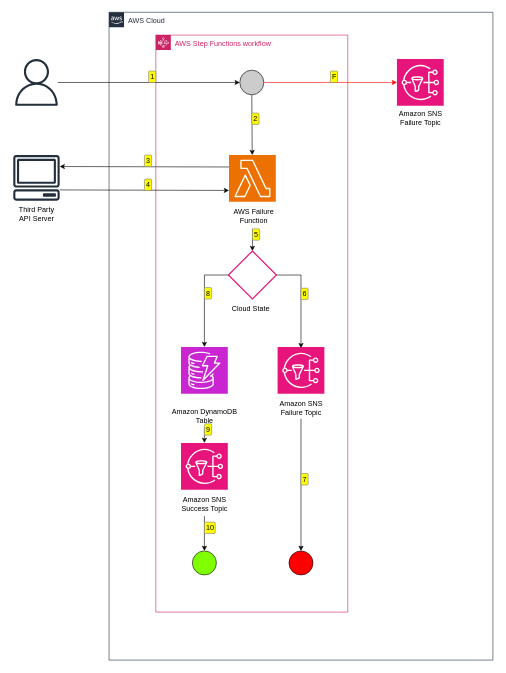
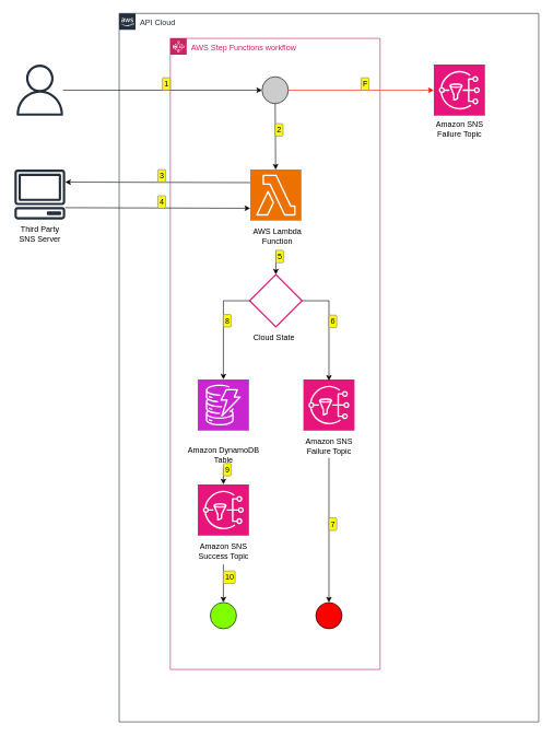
  <mxCell id="0" />
  <mxCell id="1" parent="0" />
  <mxCell id="2" style="edgeStyle=none;html=1;enumerate=1;enumerateValue=3;" edge="1" parent="1"><mxGeometry relative="1" as="geometry"><mxPoint x="381" y="277.892" as="sourcePoint" /><mxPoint x="98.665" y="277.107" as="targetPoint" /></mxGeometry></mxCell>
  <mxCell id="3" style="edgeStyle=none;html=1;exitX=0.482;exitY=1.019;exitDx=0;exitDy=0;exitPerimeter=0;entryX=0.5;entryY=0;entryDx=0;entryDy=0;enumerate=1;enumerateValue=5;" edge="1" parent="1" source="25" target="5"><mxGeometry relative="1" as="geometry" /></mxCell>
  <mxCell id="4" value="" style="sketch=0;points=[[0,0,0],[0.25,0,0],[0.5,0,0],[0.75,0,0],[1,0,0],[0,1,0],[0.25,1,0],[0.5,1,0],[0.75,1,0],[1,1,0],[0,0.25,0],[0,0.5,0],[0,0.75,0],[1,0.25,0],[1,0.5,0],[1,0.75,0]];outlineConnect=0;fontColor=#232F3E;fillColor=#ED7100;strokeColor=#ffffff;dashed=0;verticalLabelPosition=bottom;verticalAlign=top;align=center;html=1;fontSize=12;fontStyle=0;aspect=fixed;shape=mxgraph.aws4.resourceIcon;resIcon=mxgraph.aws4.lambda;" parent="1" vertex="1"><mxGeometry x="381" y="258" width="78" height="78" as="geometry" /></mxCell>
  <mxCell id="5" value="" style="rhombus;strokeWidth=2;strokeColor=#E7157B;fillColor=none;" vertex="1" parent="1"><mxGeometry x="380" y="418" width="80" height="80" as="geometry" /></mxCell>
  <mxCell id="6" value="" style="sketch=0;points=[[0,0,0],[0.25,0,0],[0.5,0,0],[0.75,0,0],[1,0,0],[0,1,0],[0.25,1,0],[0.5,1,0],[0.75,1,0],[1,1,0],[0,0.25,0],[0,0.5,0],[0,0.75,0],[1,0.25,0],[1,0.5,0],[1,0.75,0]];outlineConnect=0;fontColor=#232F3E;fillColor=#C925D1;strokeColor=#ffffff;dashed=0;verticalLabelPosition=bottom;verticalAlign=top;align=center;html=1;fontSize=12;fontStyle=0;aspect=fixed;shape=mxgraph.aws4.resourceIcon;resIcon=mxgraph.aws4.dynamodb;" vertex="1" parent="1"><mxGeometry x="301" y="578" width="78" height="78" as="geometry" /></mxCell>
  <mxCell id="7" value="" style="sketch=0;outlineConnect=0;fontColor=#232F3E;gradientColor=none;fillColor=#232F3D;strokeColor=none;dashed=0;verticalLabelPosition=bottom;verticalAlign=top;align=center;html=1;fontSize=12;fontStyle=0;aspect=fixed;pointerEvents=1;shape=mxgraph.aws4.user;" vertex="1" parent="1"><mxGeometry x="21" y="98" width="78" height="78" as="geometry" /></mxCell>
  <mxCell id="8" value="" style="sketch=0;outlineConnect=0;fontColor=#232F3E;gradientColor=none;fillColor=#232F3D;strokeColor=none;dashed=0;verticalLabelPosition=bottom;verticalAlign=top;align=center;html=1;fontSize=12;fontStyle=0;aspect=fixed;pointerEvents=1;shape=mxgraph.aws4.client;" vertex="1" parent="1"><mxGeometry x="21" y="258" width="78" height="76" as="geometry" /></mxCell>
  <mxCell id="9" style="edgeStyle=none;html=1;exitX=0.5;exitY=1;exitDx=0;exitDy=0;exitPerimeter=0;enumerate=1;enumerateValue=2;" edge="1" parent="1" source="10" target="4"><mxGeometry relative="1" as="geometry" /></mxCell>
  <mxCell id="10" value="" style="strokeWidth=1;html=1;shape=mxgraph.flowchart.start_2;whiteSpace=wrap;fillColor=#CCCCCC;strokeColor=default;" vertex="1" parent="1"><mxGeometry x="399" y="116.5" width="40" height="41" as="geometry" /></mxCell>
  <mxCell id="11" value="" style="strokeWidth=1;html=1;shape=mxgraph.flowchart.start_2;whiteSpace=wrap;fillColor=#80FF00;strokeColor=default;" vertex="1" parent="1"><mxGeometry x="320" y="918" width="40" height="40" as="geometry" /></mxCell>
  <mxCell id="12" value="AWS Step Functions workflow" style="points=[[0,0],[0.25,0],[0.5,0],[0.75,0],[1,0],[1,0.25],[1,0.5],[1,0.75],[1,1],[0.75,1],[0.5,1],[0.25,1],[0,1],[0,0.75],[0,0.5],[0,0.25]];outlineConnect=0;gradientColor=none;html=1;whiteSpace=wrap;fontSize=12;fontStyle=0;container=1;pointerEvents=0;collapsible=0;recursiveResize=0;shape=mxgraph.aws4.group;grIcon=mxgraph.aws4.group_aws_step_functions_workflow;strokeColor=#CD2264;fillColor=none;verticalAlign=top;align=left;spacingLeft=30;fontColor=#CD2264;dashed=0;" vertex="1" parent="1"><mxGeometry x="259" y="58" width="320" height="962" as="geometry" /></mxCell>
- <mxCell id="13" value="AWS Cloud" style="points=[[0,0],[0.25,0],[0.5,0],[0.75,0],[1,0],[1,0.25],[1,0.5],[1,0.75],[1,1],[0.75,1],[0.5,1],[0.25,1],[0,1],[0,0.75],[0,0.5],[0,0.25]];outlineConnect=0;gradientColor=none;html=1;whiteSpace=wrap;fontSize=12;fontStyle=0;container=1;pointerEvents=0;collapsible=0;recursiveResize=0;shape=mxgraph.aws4.group;grIcon=mxgraph.aws4.group_aws_cloud_alt;strokeColor=#232F3E;fillColor=none;verticalAlign=top;align=left;spacingLeft=30;fontColor=#232F3E;dashed=0;" vertex="1" parent="1"><mxGeometry x="181" y="20" width="640" height="1080" as="geometry" /></mxCell>
+ <mxCell id="13" value="API Cloud" style="points=[[0,0],[0.25,0],[0.5,0],[0.75,0],[1,0],[1,0.25],[1,0.5],[1,0.75],[1,1],[0.75,1],[0.5,1],[0.25,1],[0,1],[0,0.75],[0,0.5],[0,0.25]];outlineConnect=0;gradientColor=none;html=1;whiteSpace=wrap;fontSize=12;fontStyle=0;container=1;pointerEvents=0;collapsible=0;recursiveResize=0;shape=mxgraph.aws4.group;grIcon=mxgraph.aws4.group_aws_cloud_alt;strokeColor=#232F3E;fillColor=none;verticalAlign=top;align=left;spacingLeft=30;fontColor=#232F3E;dashed=0;" vertex="1" parent="1"><mxGeometry x="181" y="20" width="640" height="1080" as="geometry" /></mxCell>
  <mxCell id="14" value="" style="sketch=0;points=[[0,0,0],[0.25,0,0],[0.5,0,0],[0.75,0,0],[1,0,0],[0,1,0],[0.25,1,0],[0.5,1,0],[0.75,1,0],[1,1,0],[0,0.25,0],[0,0.5,0],[0,0.75,0],[1,0.25,0],[1,0.5,0],[1,0.75,0]];outlineConnect=0;fontColor=#232F3E;fillColor=#E7157B;strokeColor=#ffffff;dashed=0;verticalLabelPosition=bottom;verticalAlign=top;align=center;html=1;fontSize=12;fontStyle=0;aspect=fixed;shape=mxgraph.aws4.resourceIcon;resIcon=mxgraph.aws4.sns;" vertex="1" parent="13"><mxGeometry x="480" y="78" width="78" height="78" as="geometry" /></mxCell>
  <mxCell id="15" value="" style="strokeWidth=1;html=1;shape=mxgraph.flowchart.start_2;whiteSpace=wrap;fillColor=#FF0000;strokeColor=default;" vertex="1" parent="13"><mxGeometry x="300" y="898" width="40" height="40" as="geometry" /></mxCell>
  <mxCell id="16" value="" style="sketch=0;points=[[0,0,0],[0.25,0,0],[0.5,0,0],[0.75,0,0],[1,0,0],[0,1,0],[0.25,1,0],[0.5,1,0],[0.75,1,0],[1,1,0],[0,0.25,0],[0,0.5,0],[0,0.75,0],[1,0.25,0],[1,0.5,0],[1,0.75,0]];outlineConnect=0;fontColor=#232F3E;fillColor=#E7157B;strokeColor=#ffffff;dashed=0;verticalLabelPosition=bottom;verticalAlign=top;align=center;html=1;fontSize=12;fontStyle=0;aspect=fixed;shape=mxgraph.aws4.resourceIcon;resIcon=mxgraph.aws4.sns;" vertex="1" parent="13"><mxGeometry x="281" y="558" width="78" height="78" as="geometry" /></mxCell>
  <mxCell id="17" style="edgeStyle=none;html=1;enumerate=1;enumerateValue=7;exitX=0.5;exitY=0.938;exitDx=0;exitDy=0;exitPerimeter=0;" edge="1" parent="13" source="19" target="15"><mxGeometry relative="1" as="geometry"><mxPoint x="320" y="680" as="sourcePoint" /></mxGeometry></mxCell>
  <mxCell id="18" value="Amazon SNS&lt;div&gt;Failure Topic&lt;/div&gt;" style="text;html=1;align=center;verticalAlign=middle;resizable=0;points=[];autosize=1;strokeColor=none;fillColor=none;" vertex="1" parent="13"><mxGeometry x="469" y="156" width="100" height="40" as="geometry" /></mxCell>
  <mxCell id="19" value="Amazon SNS&lt;div&gt;Failure Topic&lt;/div&gt;" style="text;html=1;align=center;verticalAlign=middle;resizable=0;points=[];autosize=1;strokeColor=none;fillColor=none;" vertex="1" parent="13"><mxGeometry x="270" y="640" width="100" height="40" as="geometry" /></mxCell>
  <mxCell id="20" value="Amazon DynamoDB&lt;div&gt;Table&lt;/div&gt;" style="text;html=1;align=center;verticalAlign=middle;resizable=0;points=[];autosize=1;strokeColor=none;fillColor=none;" vertex="1" parent="13"><mxGeometry x="94" y="654" width="130" height="40" as="geometry" /></mxCell>
  <mxCell id="21" value="Amazon SNS&lt;div&gt;Success Topic&lt;/div&gt;" style="text;html=1;align=center;verticalAlign=middle;resizable=0;points=[];autosize=1;strokeColor=none;fillColor=none;" vertex="1" parent="13"><mxGeometry x="109" y="800" width="100" height="40" as="geometry" /></mxCell>
  <mxCell id="22" value="" style="sketch=0;points=[[0,0,0],[0.25,0,0],[0.5,0,0],[0.75,0,0],[1,0,0],[0,1,0],[0.25,1,0],[0.5,1,0],[0.75,1,0],[1,1,0],[0,0.25,0],[0,0.5,0],[0,0.75,0],[1,0.25,0],[1,0.5,0],[1,0.75,0]];outlineConnect=0;fontColor=#232F3E;fillColor=#E7157B;strokeColor=#ffffff;dashed=0;verticalLabelPosition=bottom;verticalAlign=top;align=center;html=1;fontSize=12;fontStyle=0;aspect=fixed;shape=mxgraph.aws4.resourceIcon;resIcon=mxgraph.aws4.sns;" vertex="1" parent="13"><mxGeometry x="120" y="718" width="78" height="78" as="geometry" /></mxCell>
  <mxCell id="23" style="edgeStyle=none;html=1;enumerate=1;enumerateValue=9;exitX=0.5;exitY=0.948;exitDx=0;exitDy=0;exitPerimeter=0;" edge="1" parent="13" source="20" target="22"><mxGeometry relative="1" as="geometry"><mxPoint x="160" y="680" as="sourcePoint" /></mxGeometry></mxCell>
  <mxCell id="24" value="Cloud State" style="text;html=1;align=center;verticalAlign=middle;resizable=0;points=[];autosize=1;strokeColor=none;fillColor=none;" vertex="1" parent="13"><mxGeometry x="191" y="480" width="90" height="30" as="geometry" /></mxCell>
- <mxCell id="25" value="AWS Failure&lt;div&gt;Function&lt;/div&gt;" style="text;html=1;align=center;verticalAlign=middle;resizable=0;points=[];autosize=1;strokeColor=none;fillColor=none;" vertex="1" parent="13"><mxGeometry x="191" y="320" width="100" height="40" as="geometry" /></mxCell>
+ <mxCell id="25" value="AWS Lambda&lt;div&gt;Function&lt;/div&gt;" style="text;html=1;align=center;verticalAlign=middle;resizable=0;points=[];autosize=1;strokeColor=none;fillColor=none;" vertex="1" parent="13"><mxGeometry x="191" y="320" width="100" height="40" as="geometry" /></mxCell>
  <mxCell id="26" style="edgeStyle=none;html=1;entryX=0;entryY=0.5;entryDx=0;entryDy=0;entryPerimeter=0;enumerate=1;enumerateValue=1;" edge="1" parent="1" source="7" target="10"><mxGeometry relative="1" as="geometry" /></mxCell>
  <mxCell id="27" style="edgeStyle=none;html=1;entryX=0;entryY=0.5;entryDx=0;entryDy=0;entryPerimeter=0;enumerate=1;enumerateValue=4;" edge="1" parent="1"><mxGeometry relative="1" as="geometry"><mxPoint x="98.665" y="316.12" as="sourcePoint" /><mxPoint x="381" y="317" as="targetPoint" /></mxGeometry></mxCell>
  <mxCell id="28" style="edgeStyle=none;html=1;exitX=1;exitY=0.5;exitDx=0;exitDy=0;enumerate=1;enumerateValue=6;rounded=0;curved=0;" edge="1" parent="1" source="5"><mxGeometry relative="1" as="geometry"><mxPoint x="501" y="580" as="targetPoint" /><Array as="points"><mxPoint x="501" y="458" /></Array></mxGeometry></mxCell>
  <mxCell id="29" style="edgeStyle=none;html=1;exitX=0;exitY=0.5;exitDx=0;exitDy=0;entryX=0.5;entryY=0;entryDx=0;entryDy=0;entryPerimeter=0;rounded=0;curved=0;enumerate=1;enumerateValue=8;" edge="1" parent="1" source="5" target="6"><mxGeometry relative="1" as="geometry"><Array as="points"><mxPoint x="340" y="458" /></Array></mxGeometry></mxCell>
  <mxCell id="30" style="edgeStyle=none;html=1;exitX=0.5;exitY=1;exitDx=0;exitDy=0;exitPerimeter=0;entryX=0.5;entryY=0;entryDx=0;entryDy=0;entryPerimeter=0;enumerate=1;enumerateValue=10;" edge="1" parent="1" source="21" target="11"><mxGeometry relative="1" as="geometry" /></mxCell>
  <mxCell id="31" style="edgeStyle=none;html=1;exitX=1;exitY=0.5;exitDx=0;exitDy=0;exitPerimeter=0;entryX=0;entryY=0.5;entryDx=0;entryDy=0;entryPerimeter=0;enumerate=1;enumerateValue=F;strokeColor=#FF0000;" edge="1" parent="1" source="10" target="14"><mxGeometry relative="1" as="geometry" /></mxCell>
- <mxCell id="32" value="Third Party&lt;div&gt;API Server&lt;/div&gt;" style="text;html=1;align=center;verticalAlign=middle;resizable=0;points=[];autosize=1;strokeColor=none;fillColor=none;" vertex="1" parent="1"><mxGeometry x="20" y="336" width="80" height="40" as="geometry" /></mxCell>
+ <mxCell id="32" value="Third Party&lt;div&gt;SNS Server&lt;/div&gt;" style="text;html=1;align=center;verticalAlign=middle;resizable=0;points=[];autosize=1;strokeColor=none;fillColor=none;" vertex="1" parent="1"><mxGeometry x="20" y="336" width="80" height="40" as="geometry" /></mxCell>
